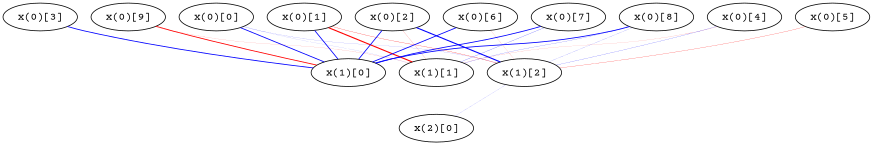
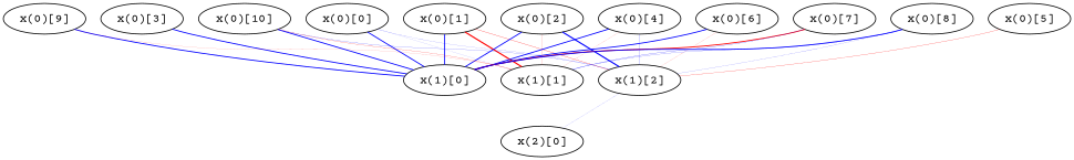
  digraph {
    fontname="Courier Prime"
    node [fontname="Courier Prime"]
    edge [arrowhead=none color=blue fontname="Courier Prime" penwidth=1.06183590945212]
    "x(0)[0]"
    "x(1)[0]"
    "x(1)[1]"
    "x(1)[2]"
    "x(2)[0]"
    "x(0)[1]"
    "x(0)[2]"
    "x(0)[3]"
    "x(0)[4]"
    "x(0)[5]"
    "x(0)[6]"
    "x(0)[7]"
    "x(0)[8]"
    "x(0)[9]"
+   "x(0)[10]"
    "x(0)[0]" -> "x(1)[0]"
    "x(0)[0]" -> "x(1)[1]" [penwidth=0.0757689325553711]
    "x(0)[0]" -> "x(1)[2]" [penwidth=0.11304215854766206]
    "x(1)[0]" -> "x(2)[0]" [penwidth=0.009444863534009756]
    "x(1)[1]" -> "x(2)[0]" [penwidth=0.018357135468493768]
    "x(1)[2]" -> "x(2)[0]" [penwidth=0.09677591735713074]
    "x(0)[1]" -> "x(1)[0]"
    "x(0)[1]" -> "x(1)[1]" [color=red penwidth=1.4205945646940354]
    "x(0)[1]" -> "x(1)[2]" [color=red penwidth=0.2935509628173179]
    "x(0)[2]" -> "x(1)[0]"
    "x(0)[2]" -> "x(1)[1]" [color=red penwidth=0.13820474443961264]
    "x(0)[2]" -> "x(1)[2]" [penwidth=1.401603329539514]
    "x(0)[3]" -> "x(1)[0]"
    "x(0)[3]" -> "x(1)[1]" [penwidth=0.03433847594391962]
+   "x(0)[4]" -> "x(1)[0]"
    "x(0)[4]" -> "x(1)[1]" [color=red penwidth=0.10060032287893958]
    "x(0)[4]" -> "x(1)[2]" [penwidth=0.1872511789770201]
    "x(0)[5]" -> "x(1)[1]" [penwidth=0.04802990191042037]
    "x(0)[5]" -> "x(1)[2]" [color=red penwidth=0.24817883096641524]
    "x(0)[6]" -> "x(1)[0]"
    "x(0)[6]" -> "x(1)[1]" [color=red penwidth=0.016527632859767463]
    "x(0)[6]" -> "x(1)[2]" [color=red penwidth=0.10194085625214723]
-   "x(0)[7]" -> "x(1)[0]"
+   "x(0)[7]" -> "x(1)[0]" [color=red]
    "x(0)[7]" -> "x(1)[1]" [penwidth=0.23253367911165976]
    "x(0)[7]" -> "x(1)[2]" [penwidth=0.03511247299925073]
    "x(0)[8]" -> "x(1)[0]"
    "x(0)[8]" -> "x(1)[1]" [penwidth=0.1729161432611048]
    "x(0)[8]" -> "x(1)[2]" [penwidth=0.12466877063707071]
-   "x(0)[9]" -> "x(1)[0]" [color=red]
+   "x(0)[9]" -> "x(1)[0]"
    "x(0)[9]" -> "x(1)[1]" [color=red penwidth=0.10293462338651288]
+   "x(0)[10]" -> "x(1)[0]"
+   "x(0)[10]" -> "x(1)[1]" [color=red penwidth=0.20854169253237226]
+   "x(0)[10]" -> "x(1)[2]" [penwidth=0.18200155340616553]
  }
